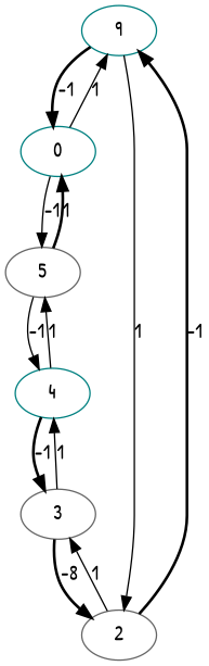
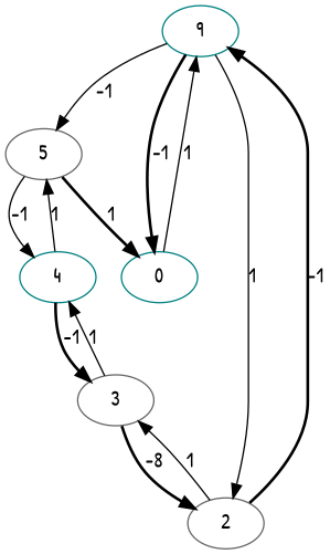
  digraph {
    fontname="Patrick Hand"
    node [color=teal fontname="Patrick Hand"]
    edge [fontname="Patrick Hand" style=solid]
    n1 [label=9]
    0
    5 [color=gray40]
    2 [color=gray40]
    4
    3 [color=gray40]
    n1 -> 0 [label=-1 style=bold]
    n1 -> 2 [label=1]
    0 -> n1 [label=1]
-   0 -> 5 [label=-1]
+   n1 -> 5 [label=-1]
    5 -> 0 [label=1 style=bold]
    5 -> 4 [label=-1]
    2 -> n1 [label=-1 style=bold]
    2 -> 3 [label=1]
    4 -> 5 [label=1]
    4 -> 3 [label=-1 style=bold]
    3 -> 2 [label=-8 style=bold]
    3 -> 4 [label=1]
  }
